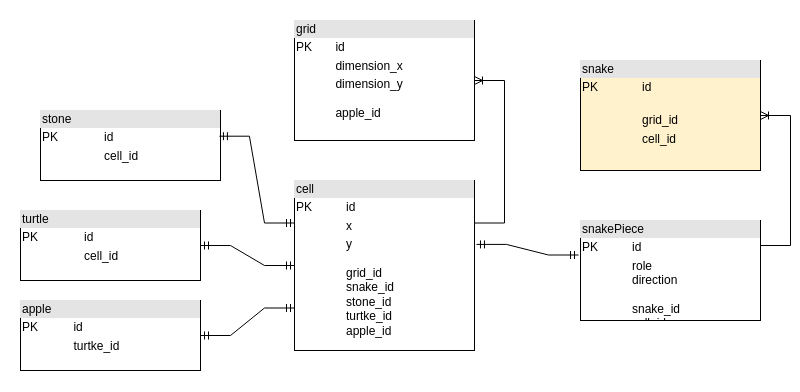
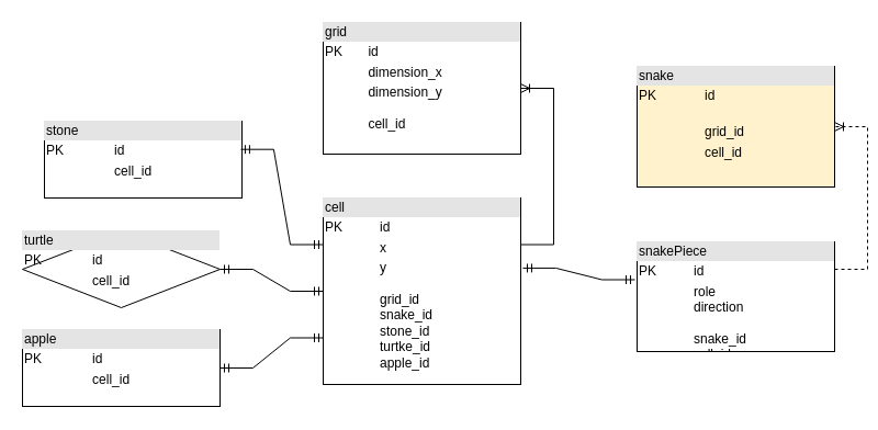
  <mxCell id="0" />
  <mxCell id="1" parent="0" />
- <mxCell id="2" value="&lt;div style=&quot;box-sizing:border-box;width:100%;background:#e4e4e4;padding:2px;&quot;&gt;grid&lt;/div&gt;&lt;table style=&quot;width:100%;font-size:1em;&quot; cellpadding=&quot;2&quot; cellspacing=&quot;0&quot;&gt;&lt;tbody&gt;&lt;tr&gt;&lt;td&gt;PK&lt;/td&gt;&lt;td&gt;id&lt;/td&gt;&lt;/tr&gt;&lt;tr&gt;&lt;td&gt;&lt;br&gt;&lt;/td&gt;&lt;td&gt;dimension_x&lt;/td&gt;&lt;/tr&gt;&lt;tr&gt;&lt;td&gt;&lt;/td&gt;&lt;td&gt;dimension_y&lt;br&gt;&lt;br&gt;apple_id&lt;br&gt;&lt;br&gt;&lt;/td&gt;&lt;/tr&gt;&lt;/tbody&gt;&lt;/table&gt;" style="verticalAlign=top;align=left;overflow=fill;html=1;" parent="1" vertex="1"><mxGeometry x="294" y="20" width="180" height="120" as="geometry" /></mxCell>
+ <mxCell id="2" value="&lt;div style=&quot;box-sizing:border-box;width:100%;background:#e4e4e4;padding:2px;&quot;&gt;grid&lt;/div&gt;&lt;table style=&quot;width:100%;font-size:1em;&quot; cellpadding=&quot;2&quot; cellspacing=&quot;0&quot;&gt;&lt;tbody&gt;&lt;tr&gt;&lt;td&gt;PK&lt;/td&gt;&lt;td&gt;id&lt;/td&gt;&lt;/tr&gt;&lt;tr&gt;&lt;td&gt;&lt;br&gt;&lt;/td&gt;&lt;td&gt;dimension_x&lt;/td&gt;&lt;/tr&gt;&lt;tr&gt;&lt;td&gt;&lt;/td&gt;&lt;td&gt;dimension_y&lt;br&gt;&lt;br&gt;cell_id&lt;br&gt;&lt;br&gt;&lt;/td&gt;&lt;/tr&gt;&lt;/tbody&gt;&lt;/table&gt;" style="verticalAlign=top;align=left;overflow=fill;html=1;" parent="1" vertex="1"><mxGeometry x="294" y="20" width="180" height="120" as="geometry" /></mxCell>
  <mxCell id="3" value="&lt;div style=&quot;box-sizing:border-box;width:100%;background:#e4e4e4;padding:2px;&quot;&gt;cell&lt;/div&gt;&lt;table style=&quot;width:100%;font-size:1em;&quot; cellpadding=&quot;2&quot; cellspacing=&quot;0&quot;&gt;&lt;tbody&gt;&lt;tr&gt;&lt;td&gt;PK&lt;/td&gt;&lt;td&gt;id&lt;/td&gt;&lt;/tr&gt;&lt;tr&gt;&lt;td&gt;&lt;br&gt;&lt;/td&gt;&lt;td&gt;x&lt;/td&gt;&lt;/tr&gt;&lt;tr&gt;&lt;td&gt;&lt;/td&gt;&lt;td&gt;y&lt;br&gt;&lt;br&gt;grid_id&lt;br&gt;snake_id&lt;br&gt;stone_id&lt;br&gt;turtke_id&lt;br&gt;apple_id&lt;br&gt;&lt;br&gt;&lt;/td&gt;&lt;/tr&gt;&lt;/tbody&gt;&lt;/table&gt;" style="verticalAlign=top;align=left;overflow=fill;html=1;" parent="1" vertex="1"><mxGeometry x="294" y="180" width="180" height="170" as="geometry" /></mxCell>
  <mxCell id="4" value="&lt;div style=&quot;box-sizing:border-box;width:100%;background:#e4e4e4;padding:2px;&quot;&gt;stone&lt;/div&gt;&lt;table style=&quot;width:100%;font-size:1em;&quot; cellpadding=&quot;2&quot; cellspacing=&quot;0&quot;&gt;&lt;tbody&gt;&lt;tr&gt;&lt;td&gt;PK&lt;/td&gt;&lt;td&gt;id&lt;/td&gt;&lt;/tr&gt;&lt;tr&gt;&lt;td&gt;&lt;/td&gt;&lt;td&gt;cell_id&lt;br&gt;&lt;/td&gt;&lt;/tr&gt;&lt;tr&gt;&lt;td&gt;&lt;/td&gt;&lt;td&gt;&lt;br&gt;&lt;/td&gt;&lt;/tr&gt;&lt;/tbody&gt;&lt;/table&gt;" style="verticalAlign=top;align=left;overflow=fill;html=1;" parent="1" vertex="1"><mxGeometry x="40" y="110" width="180" height="70" as="geometry" /></mxCell>
  <mxCell id="5" value="" style="edgeStyle=entityRelationEdgeStyle;fontSize=12;html=1;endArrow=ERoneToMany;rounded=0;entryX=1;entryY=0.5;entryDx=0;entryDy=0;exitX=1;exitY=0.25;exitDx=0;exitDy=0;" parent="1" source="3" target="2" edge="1"><mxGeometry width="100" height="100" relative="1" as="geometry"><mxPoint x="330" y="240" as="sourcePoint" /><mxPoint x="430" y="140" as="targetPoint" /></mxGeometry></mxCell>
  <mxCell id="6" value="" style="edgeStyle=entityRelationEdgeStyle;fontSize=12;html=1;endArrow=ERmandOne;startArrow=ERmandOne;rounded=0;exitX=0.994;exitY=0.367;exitDx=0;exitDy=0;exitPerimeter=0;entryX=0;entryY=0.25;entryDx=0;entryDy=0;" parent="1" source="4" target="3" edge="1"><mxGeometry width="100" height="100" relative="1" as="geometry"><mxPoint x="330" y="240" as="sourcePoint" /><mxPoint x="430" y="140" as="targetPoint" /></mxGeometry></mxCell>
  <mxCell id="7" value="" style="edgeStyle=entityRelationEdgeStyle;fontSize=12;html=1;endArrow=ERmandOne;startArrow=ERmandOne;rounded=0;exitX=1;exitY=0.5;exitDx=0;exitDy=0;entryX=0;entryY=0.5;entryDx=0;entryDy=0;" parent="1" source="10" target="3" edge="1"><mxGeometry width="100" height="100" relative="1" as="geometry"><mxPoint x="200" y="252.5" as="sourcePoint" /><mxPoint x="304" y="227.5" as="targetPoint" /></mxGeometry></mxCell>
  <mxCell id="8" value="" style="edgeStyle=entityRelationEdgeStyle;fontSize=12;html=1;endArrow=ERmandOne;startArrow=ERmandOne;rounded=0;exitX=1;exitY=0.5;exitDx=0;exitDy=0;entryX=0;entryY=0.75;entryDx=0;entryDy=0;" parent="1" source="11" target="3" edge="1"><mxGeometry width="100" height="100" relative="1" as="geometry"><mxPoint x="200" y="362.5" as="sourcePoint" /><mxPoint x="304" y="265" as="targetPoint" /></mxGeometry></mxCell>
  <mxCell id="9" value="&lt;div style=&quot;box-sizing:border-box;width:100%;background:#e4e4e4;padding:2px;&quot;&gt;snake&lt;/div&gt;&lt;table style=&quot;width:100%;font-size:1em;&quot; cellpadding=&quot;2&quot; cellspacing=&quot;0&quot;&gt;&lt;tbody&gt;&lt;tr&gt;&lt;td&gt;PK&lt;/td&gt;&lt;td&gt;id&lt;/td&gt;&lt;/tr&gt;&lt;tr&gt;&lt;td&gt;&lt;br&gt;&lt;/td&gt;&lt;td&gt;&lt;br&gt;grid_id&lt;/td&gt;&lt;/tr&gt;&lt;tr&gt;&lt;td&gt;&lt;/td&gt;&lt;td&gt;cell_id&lt;br&gt;&lt;br&gt;&lt;/td&gt;&lt;/tr&gt;&lt;/tbody&gt;&lt;/table&gt;" style="verticalAlign=top;align=left;overflow=fill;html=1;fillColor=#fff2cc;" parent="1" vertex="1"><mxGeometry x="580" y="60" width="180" height="110" as="geometry" /></mxCell>
- <mxCell id="10" value="&lt;div style=&quot;box-sizing:border-box;width:100%;background:#e4e4e4;padding:2px;&quot;&gt;turtle&lt;/div&gt;&lt;table style=&quot;width:100%;font-size:1em;&quot; cellpadding=&quot;2&quot; cellspacing=&quot;0&quot;&gt;&lt;tbody&gt;&lt;tr&gt;&lt;td&gt;PK&lt;/td&gt;&lt;td&gt;id&lt;/td&gt;&lt;/tr&gt;&lt;tr&gt;&lt;td&gt;&lt;/td&gt;&lt;td&gt;cell_id&lt;br&gt;&lt;/td&gt;&lt;/tr&gt;&lt;tr&gt;&lt;td&gt;&lt;/td&gt;&lt;td&gt;&lt;br&gt;&lt;/td&gt;&lt;/tr&gt;&lt;/tbody&gt;&lt;/table&gt;" style="verticalAlign=top;align=left;overflow=fill;html=1;" parent="1" vertex="1"><mxGeometry x="20" y="210" width="180" height="70" as="geometry" /></mxCell>
- <mxCell id="11" value="&lt;div style=&quot;box-sizing:border-box;width:100%;background:#e4e4e4;padding:2px;&quot;&gt;apple&lt;/div&gt;&lt;table style=&quot;width:100%;font-size:1em;&quot; cellpadding=&quot;2&quot; cellspacing=&quot;0&quot;&gt;&lt;tbody&gt;&lt;tr&gt;&lt;td&gt;PK&lt;/td&gt;&lt;td&gt;id&lt;/td&gt;&lt;/tr&gt;&lt;tr&gt;&lt;td&gt;&lt;/td&gt;&lt;td&gt;turtke_id&lt;br&gt;&lt;/td&gt;&lt;/tr&gt;&lt;tr&gt;&lt;td&gt;&lt;/td&gt;&lt;td&gt;&lt;br&gt;&lt;/td&gt;&lt;/tr&gt;&lt;/tbody&gt;&lt;/table&gt;" style="verticalAlign=top;align=left;overflow=fill;html=1;" parent="1" vertex="1"><mxGeometry x="20" y="300" width="180" height="70" as="geometry" /></mxCell>
+ <mxCell id="10" value="&lt;div style=&quot;box-sizing:border-box;width:100%;background:#e4e4e4;padding:2px;&quot;&gt;turtle&lt;/div&gt;&lt;table style=&quot;width:100%;font-size:1em;&quot; cellpadding=&quot;2&quot; cellspacing=&quot;0&quot;&gt;&lt;tbody&gt;&lt;tr&gt;&lt;td&gt;PK&lt;/td&gt;&lt;td&gt;id&lt;/td&gt;&lt;/tr&gt;&lt;tr&gt;&lt;td&gt;&lt;/td&gt;&lt;td&gt;cell_id&lt;br&gt;&lt;/td&gt;&lt;/tr&gt;&lt;tr&gt;&lt;td&gt;&lt;/td&gt;&lt;td&gt;&lt;br&gt;&lt;/td&gt;&lt;/tr&gt;&lt;/tbody&gt;&lt;/table&gt;" style="rhombus;verticalAlign=top;align=left;overflow=fill;html=1;" parent="1" vertex="1"><mxGeometry x="20" y="210" width="180" height="70" as="geometry" /></mxCell>
+ <mxCell id="11" value="&lt;div style=&quot;box-sizing:border-box;width:100%;background:#e4e4e4;padding:2px;&quot;&gt;apple&lt;/div&gt;&lt;table style=&quot;width:100%;font-size:1em;&quot; cellpadding=&quot;2&quot; cellspacing=&quot;0&quot;&gt;&lt;tbody&gt;&lt;tr&gt;&lt;td&gt;PK&lt;/td&gt;&lt;td&gt;id&lt;/td&gt;&lt;/tr&gt;&lt;tr&gt;&lt;td&gt;&lt;/td&gt;&lt;td&gt;cell_id&lt;br&gt;&lt;/td&gt;&lt;/tr&gt;&lt;tr&gt;&lt;td&gt;&lt;/td&gt;&lt;td&gt;&lt;br&gt;&lt;/td&gt;&lt;/tr&gt;&lt;/tbody&gt;&lt;/table&gt;" style="verticalAlign=top;align=left;overflow=fill;html=1;" parent="1" vertex="1"><mxGeometry x="20" y="300" width="180" height="70" as="geometry" /></mxCell>
  <mxCell id="12" value="&lt;div style=&quot;box-sizing:border-box;width:100%;background:#e4e4e4;padding:2px;&quot;&gt;snakePiece&lt;/div&gt;&lt;table style=&quot;width:100%;font-size:1em;&quot; cellpadding=&quot;2&quot; cellspacing=&quot;0&quot;&gt;&lt;tbody&gt;&lt;tr&gt;&lt;td&gt;PK&lt;/td&gt;&lt;td&gt;id&lt;/td&gt;&lt;/tr&gt;&lt;tr&gt;&lt;td&gt;&lt;/td&gt;&lt;td&gt;role&lt;br&gt;direction&lt;br&gt;&lt;br&gt;snake_id&lt;br&gt;cell_id&lt;br&gt;&lt;br&gt;&lt;/td&gt;&lt;/tr&gt;&lt;tr&gt;&lt;td&gt;&lt;/td&gt;&lt;td&gt;&lt;br&gt;&lt;/td&gt;&lt;/tr&gt;&lt;/tbody&gt;&lt;/table&gt;" style="verticalAlign=top;align=left;overflow=fill;html=1;" parent="1" vertex="1"><mxGeometry x="580" y="220" width="180" height="100" as="geometry" /></mxCell>
- <mxCell id="13" value="" style="edgeStyle=entityRelationEdgeStyle;fontSize=12;html=1;endArrow=ERoneToMany;rounded=0;exitX=1;exitY=0.25;exitDx=0;exitDy=0;" parent="1" source="12" target="9" edge="1"><mxGeometry width="100" height="100" relative="1" as="geometry"><mxPoint x="484" y="227.5" as="sourcePoint" /><mxPoint x="484" y="85" as="targetPoint" /></mxGeometry></mxCell>
+ <mxCell id="13" value="" style="edgeStyle=entityRelationEdgeStyle;fontSize=12;html=1;endArrow=ERoneToMany;rounded=0;exitX=1;exitY=0.25;exitDx=0;exitDy=0;dashed=1;" parent="1" source="12" target="9" edge="1"><mxGeometry width="100" height="100" relative="1" as="geometry"><mxPoint x="484" y="227.5" as="sourcePoint" /><mxPoint x="484" y="85" as="targetPoint" /></mxGeometry></mxCell>
  <mxCell id="14" value="" style="edgeStyle=entityRelationEdgeStyle;fontSize=12;html=1;endArrow=ERmandOne;startArrow=ERmandOne;rounded=0;exitX=1.011;exitY=0.376;exitDx=0;exitDy=0;exitPerimeter=0;entryX=-0.011;entryY=0.345;entryDx=0;entryDy=0;entryPerimeter=0;" parent="1" source="3" target="12" edge="1"><mxGeometry width="100" height="100" relative="1" as="geometry"><mxPoint x="470" y="260" as="sourcePoint" /><mxPoint x="570" y="271" as="targetPoint" /></mxGeometry></mxCell>
